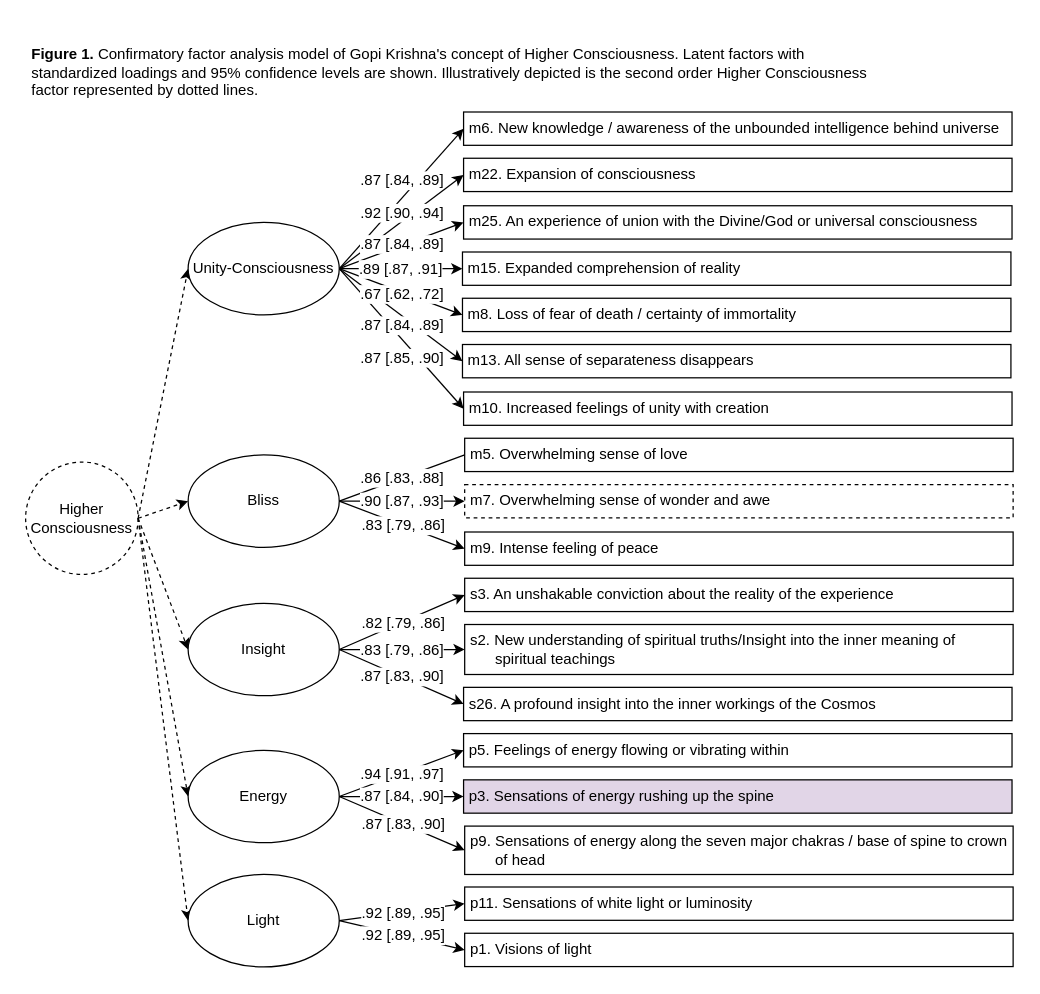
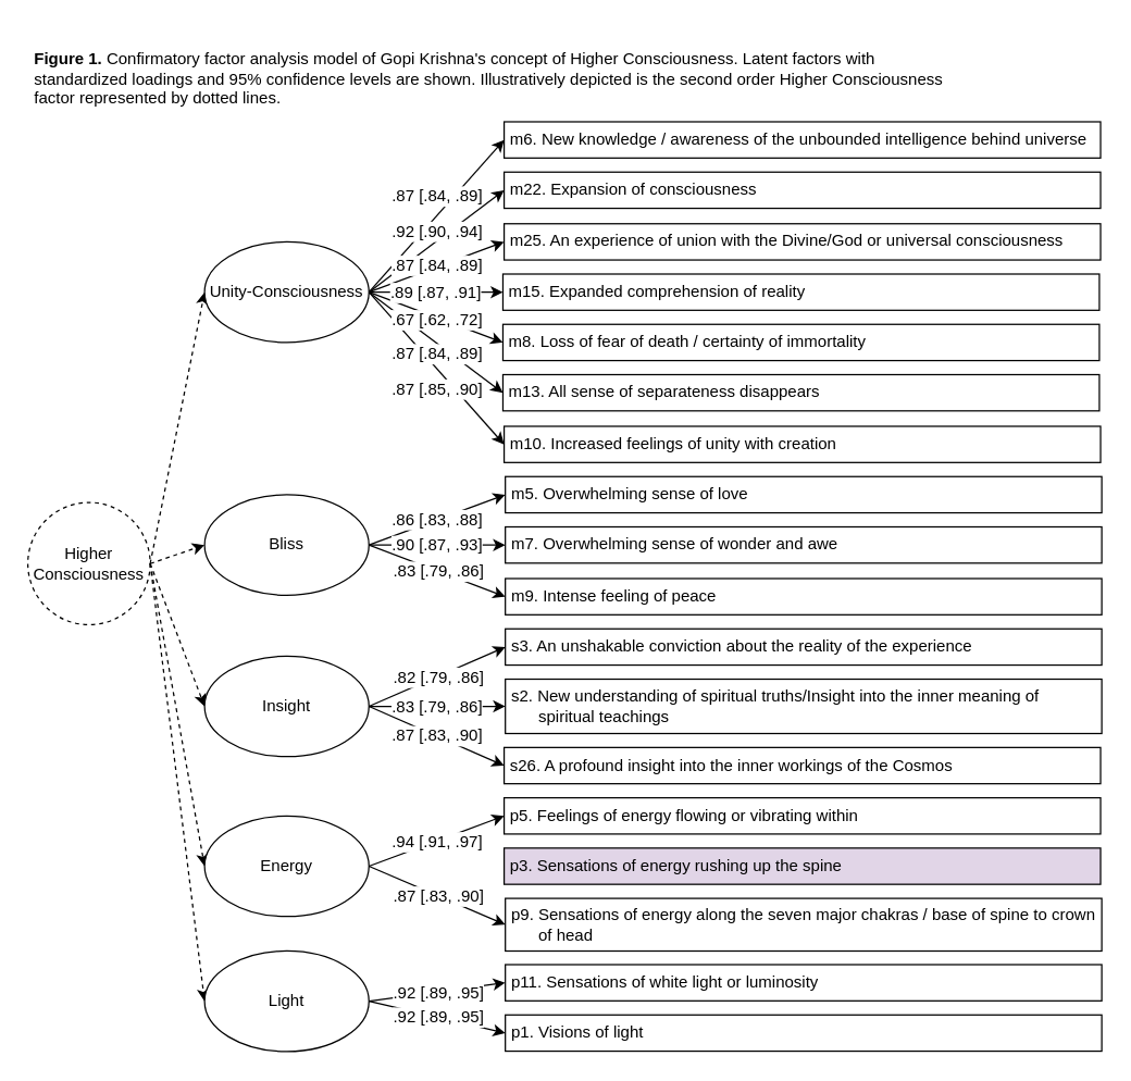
  <mxCell id="0" />
  <mxCell id="1" parent="0" />
  <mxCell id="2" value="&lt;br&gt;&lt;p&gt;&lt;b&gt;Figure 1.&lt;/b&gt; Confirmatory factor analysis model of Gopi Krishna's concept of Higher Consciousness. Latent factors with standardized loadings and 95% confidence levels are shown. Illustratively depicted is the second order Higher Consciousness factor represented by dotted lines.&lt;br&gt;&lt;/p&gt;" style="text;html=1;strokeColor=none;fillColor=none;spacing=5;spacingTop=-20;whiteSpace=wrap;overflow=hidden;rounded=0;" parent="1" vertex="1"><mxGeometry x="20" y="20" width="696" height="63" as="geometry" /></mxCell>
  <mxCell id="3" value="&lt;div style=&quot;font-size: 12px;&quot;&gt;Higher&lt;/div&gt;&lt;div style=&quot;font-size: 12px;&quot;&gt;Consciousness&lt;br style=&quot;font-size: 12px;&quot;&gt;&lt;/div&gt;" style="ellipse;whiteSpace=wrap;html=1;aspect=fixed;dashed=1;fontSize=12;" parent="1" vertex="1"><mxGeometry x="20" y="369" width="90" height="90" as="geometry" /></mxCell>
  <mxCell id="4" value="" style="endArrow=classic;html=1;rounded=0;exitX=1;exitY=0.5;exitDx=0;exitDy=0;entryX=0;entryY=0.5;entryDx=0;entryDy=0;dashed=1;fontSize=12;" parent="1" source="3" target="9" edge="1"><mxGeometry width="50" height="50" relative="1" as="geometry"><mxPoint x="91" y="105" as="sourcePoint" /><mxPoint x="-170" y="219" as="targetPoint" /></mxGeometry></mxCell>
  <mxCell id="5" value="" style="endArrow=classic;html=1;rounded=0;exitX=1;exitY=0.5;exitDx=0;exitDy=0;entryX=0;entryY=0.5;entryDx=0;entryDy=0;dashed=1;fontSize=12;" parent="1" source="3" target="10" edge="1"><mxGeometry width="50" height="50" relative="1" as="geometry"><mxPoint x="-100" y="294" as="sourcePoint" /><mxPoint x="-30" y="105" as="targetPoint" /></mxGeometry></mxCell>
  <mxCell id="6" value="" style="endArrow=classic;html=1;rounded=0;exitX=1;exitY=0.5;exitDx=0;exitDy=0;entryX=0;entryY=0.5;entryDx=0;entryDy=0;dashed=1;fontSize=12;" parent="1" source="3" target="11" edge="1"><mxGeometry width="50" height="50" relative="1" as="geometry"><mxPoint x="-100" y="294" as="sourcePoint" /><mxPoint x="-30" y="400" as="targetPoint" /></mxGeometry></mxCell>
  <mxCell id="7" value="" style="endArrow=classic;html=1;rounded=0;exitX=1;exitY=0.5;exitDx=0;exitDy=0;entryX=0;entryY=0.5;entryDx=0;entryDy=0;dashed=1;fontSize=12;" parent="1" source="3" target="12" edge="1"><mxGeometry width="50" height="50" relative="1" as="geometry"><mxPoint x="-90" y="304" as="sourcePoint" /><mxPoint x="-20" y="410" as="targetPoint" /></mxGeometry></mxCell>
  <mxCell id="8" value="" style="endArrow=classic;html=1;rounded=0;exitX=1;exitY=0.5;exitDx=0;exitDy=0;entryX=0;entryY=0.5;entryDx=0;entryDy=0;dashed=1;fontSize=12;" parent="1" source="3" target="19" edge="1"><mxGeometry width="50" height="50" relative="1" as="geometry"><mxPoint x="-120" y="343.03" as="sourcePoint" /><mxPoint x="-50" y="360.03" as="targetPoint" /></mxGeometry></mxCell>
  <mxCell id="9" value="Unity-Consciousness" style="ellipse;whiteSpace=wrap;html=1;fontSize=12;" parent="1" vertex="1"><mxGeometry x="150" y="177.378" width="120.898" height="73.905" as="geometry" /></mxCell>
  <mxCell id="10" value="&lt;div style=&quot;font-size: 12px;&quot;&gt;Bliss&lt;/div&gt;" style="ellipse;whiteSpace=wrap;html=1;fontSize=12;" parent="1" vertex="1"><mxGeometry x="150" y="363.376" width="120.898" height="73.905" as="geometry" /></mxCell>
  <mxCell id="11" value="&lt;div style=&quot;font-size: 12px;&quot;&gt;Energy&lt;/div&gt;" style="ellipse;whiteSpace=wrap;html=1;fontSize=12;" parent="1" vertex="1"><mxGeometry x="150" y="599.65" width="120.898" height="73.905" as="geometry" /></mxCell>
  <mxCell id="12" value="&lt;div style=&quot;font-size: 12px;&quot;&gt;Light&lt;/div&gt;" style="ellipse;whiteSpace=wrap;html=1;fontSize=12;" parent="1" vertex="1"><mxGeometry x="150" y="698.995" width="120.898" height="73.905" as="geometry" /></mxCell>
- <mxCell id="13" value="" style="endArrow=none;html=1;rounded=0;entryX=0;entryY=0.5;entryDx=0;entryDy=0;exitX=1;exitY=0.5;exitDx=0;exitDy=0;fontSize=12;" parent="1" source="10" target="57" edge="1"><mxGeometry width="50" height="50" relative="1" as="geometry"><mxPoint x="254.121" y="334.946" as="sourcePoint" /><mxPoint x="379.633" y="298.599" as="targetPoint" /></mxGeometry></mxCell>
+ <mxCell id="13" value="" style="endArrow=classic;html=1;rounded=0;entryX=0;entryY=0.5;entryDx=0;entryDy=0;exitX=1;exitY=0.5;exitDx=0;exitDy=0;fontSize=12;" parent="1" source="10" target="57" edge="1"><mxGeometry width="50" height="50" relative="1" as="geometry"><mxPoint x="254.121" y="334.946" as="sourcePoint" /><mxPoint x="379.633" y="298.599" as="targetPoint" /></mxGeometry></mxCell>
  <mxCell id="14" value=".86 [.83, .88]" style="edgeLabel;html=1;align=center;verticalAlign=middle;resizable=0;points=[];fontSize=12;" parent="13" vertex="1" connectable="0"><mxGeometry relative="1" as="geometry"><mxPoint as="offset" /></mxGeometry></mxCell>
  <mxCell id="15" value="" style="endArrow=classic;html=1;rounded=0;entryX=0;entryY=0.5;entryDx=0;entryDy=0;exitX=1;exitY=0.5;exitDx=0;exitDy=0;fontSize=12;" parent="1" source="10" target="58" edge="1"><mxGeometry width="50" height="50" relative="1" as="geometry"><mxPoint x="263.35" y="347.062" as="sourcePoint" /><mxPoint x="388.862" y="310.715" as="targetPoint" /></mxGeometry></mxCell>
  <mxCell id="16" value=".90 [.87, .93]" style="edgeLabel;html=1;align=center;verticalAlign=middle;resizable=0;points=[];fontSize=12;" parent="15" vertex="1" connectable="0"><mxGeometry relative="1" as="geometry"><mxPoint as="offset" /></mxGeometry></mxCell>
  <mxCell id="17" value="" style="endArrow=classic;html=1;rounded=0;entryX=0;entryY=0.5;entryDx=0;entryDy=0;exitX=1;exitY=0.5;exitDx=0;exitDy=0;fontSize=12;" parent="1" source="10" target="59" edge="1"><mxGeometry width="50" height="50" relative="1" as="geometry"><mxPoint x="254.121" y="443.986" as="sourcePoint" /><mxPoint x="379.633" y="407.639" as="targetPoint" /></mxGeometry></mxCell>
  <mxCell id="18" value=".83 [.79, .86]" style="edgeLabel;html=1;align=center;verticalAlign=middle;resizable=0;points=[];fontSize=12;" parent="17" vertex="1" connectable="0"><mxGeometry relative="1" as="geometry"><mxPoint as="offset" /></mxGeometry></mxCell>
  <mxCell id="19" value="Insight" style="ellipse;whiteSpace=wrap;html=1;fontSize=12;" parent="1" vertex="1"><mxGeometry x="150" y="482.046" width="120.898" height="73.905" as="geometry" /></mxCell>
  <mxCell id="20" value="" style="endArrow=classic;html=1;rounded=0;entryX=0;entryY=0.5;entryDx=0;entryDy=0;exitX=1;exitY=0.5;exitDx=0;exitDy=0;fontSize=12;" parent="1" source="19" target="60" edge="1"><mxGeometry width="50" height="50" relative="1" as="geometry"><mxPoint x="254.121" y="443.986" as="sourcePoint" /><mxPoint x="380.556" y="407.639" as="targetPoint" /></mxGeometry></mxCell>
  <mxCell id="21" value=".82 [.79, .86]" style="edgeLabel;html=1;align=center;verticalAlign=middle;resizable=0;points=[];fontSize=12;" parent="20" vertex="1" connectable="0"><mxGeometry relative="1" as="geometry"><mxPoint as="offset" /></mxGeometry></mxCell>
  <mxCell id="22" value="" style="endArrow=classic;html=1;rounded=0;entryX=0;entryY=0.5;entryDx=0;entryDy=0;exitX=1;exitY=0.5;exitDx=0;exitDy=0;fontSize=12;" parent="1" source="19" target="61" edge="1"><mxGeometry width="50" height="50" relative="1" as="geometry"><mxPoint x="263.35" y="456.102" as="sourcePoint" /><mxPoint x="389.785" y="419.755" as="targetPoint" /></mxGeometry></mxCell>
  <mxCell id="23" value=".83 [.79, .86]" style="edgeLabel;html=1;align=center;verticalAlign=middle;resizable=0;points=[];fontSize=12;" parent="22" vertex="1" connectable="0"><mxGeometry relative="1" as="geometry"><mxPoint as="offset" /></mxGeometry></mxCell>
  <mxCell id="24" value="" style="endArrow=classic;html=1;rounded=0;entryX=0;entryY=0.5;entryDx=0;entryDy=0;exitX=1;exitY=0.5;exitDx=0;exitDy=0;fontSize=12;" parent="1" source="11" target="62" edge="1"><mxGeometry width="50" height="50" relative="1" as="geometry"><mxPoint x="254.121" y="559.276" as="sourcePoint" /><mxPoint x="380.556" y="576.238" as="targetPoint" /></mxGeometry></mxCell>
  <mxCell id="25" value=".94 [.91, .97]" style="edgeLabel;html=1;align=center;verticalAlign=middle;resizable=0;points=[];fontSize=12;" parent="24" vertex="1" connectable="0"><mxGeometry relative="1" as="geometry"><mxPoint as="offset" /></mxGeometry></mxCell>
- <mxCell id="26" value="" style="endArrow=classic;html=1;rounded=0;entryX=0;entryY=0.5;entryDx=0;entryDy=0;exitX=1;exitY=0.5;exitDx=0;exitDy=0;fontSize=12;" parent="1" source="11" target="63" edge="1"><mxGeometry width="50" height="50" relative="1" as="geometry"><mxPoint x="263.35" y="571.391" as="sourcePoint" /><mxPoint x="389.785" y="588.353" as="targetPoint" /></mxGeometry></mxCell>
- <mxCell id="27" value=".87 [.84, .90]" style="edgeLabel;html=1;align=center;verticalAlign=middle;resizable=0;points=[];fontSize=12;" parent="26" vertex="1" connectable="0"><mxGeometry relative="1" as="geometry"><mxPoint as="offset" /></mxGeometry></mxCell>
  <mxCell id="28" value="" style="endArrow=classic;html=1;rounded=0;entryX=0;entryY=0.5;entryDx=0;entryDy=0;exitX=1;exitY=0.5;exitDx=0;exitDy=0;fontSize=12;" parent="1" source="11" target="64" edge="1"><mxGeometry width="50" height="50" relative="1" as="geometry"><mxPoint x="272.579" y="583.507" as="sourcePoint" /><mxPoint x="399.014" y="600.469" as="targetPoint" /></mxGeometry></mxCell>
  <mxCell id="29" value=".87 [.83, .90]" style="edgeLabel;html=1;align=center;verticalAlign=middle;resizable=0;points=[];fontSize=12;" parent="28" vertex="1" connectable="0"><mxGeometry relative="1" as="geometry"><mxPoint as="offset" /></mxGeometry></mxCell>
  <mxCell id="30" value="" style="endArrow=classic;html=1;rounded=0;entryX=0;entryY=0.5;entryDx=0;entryDy=0;exitX=1;exitY=0.5;exitDx=0;exitDy=0;fontSize=12;" parent="1" source="12" target="65" edge="1"><mxGeometry width="50" height="50" relative="1" as="geometry"><mxPoint x="254.121" y="647.719" as="sourcePoint" /><mxPoint x="379.633" y="682.855" as="targetPoint" /></mxGeometry></mxCell>
  <mxCell id="31" value=".92 [.89, .95]" style="edgeLabel;html=1;align=center;verticalAlign=middle;resizable=0;points=[];fontSize=12;" parent="30" vertex="1" connectable="0"><mxGeometry relative="1" as="geometry"><mxPoint as="offset" /></mxGeometry></mxCell>
  <mxCell id="32" value="" style="endArrow=classic;html=1;rounded=0;entryX=0;entryY=0.5;entryDx=0;entryDy=0;exitX=1;exitY=0.5;exitDx=0;exitDy=0;fontSize=12;" parent="1" source="12" target="66" edge="1"><mxGeometry width="50" height="50" relative="1" as="geometry"><mxPoint x="263.35" y="659.835" as="sourcePoint" /><mxPoint x="388.862" y="694.97" as="targetPoint" /></mxGeometry></mxCell>
  <mxCell id="33" value=".92 [.89, .95]" style="edgeLabel;html=1;align=center;verticalAlign=middle;resizable=0;points=[];fontSize=12;" parent="32" vertex="1" connectable="0"><mxGeometry relative="1" as="geometry"><mxPoint as="offset" /></mxGeometry></mxCell>
  <mxCell id="34" value="" style="endArrow=classic;html=1;rounded=0;exitX=1;exitY=0.5;exitDx=0;exitDy=0;entryX=0;entryY=0.5;entryDx=0;entryDy=0;fontSize=12;" parent="1" source="9" target="50" edge="1"><mxGeometry width="50" height="50" relative="1" as="geometry"><mxPoint x="362.099" y="382.197" as="sourcePoint" /><mxPoint x="408.243" y="321.619" as="targetPoint" /></mxGeometry></mxCell>
  <mxCell id="35" value=".87 [.84, .89]" style="edgeLabel;html=1;align=center;verticalAlign=middle;resizable=0;points=[];spacingBottom=30;fontSize=12;" parent="34" vertex="1" connectable="0"><mxGeometry relative="1" as="geometry"><mxPoint as="offset" /></mxGeometry></mxCell>
  <mxCell id="36" value="" style="endArrow=classic;html=1;rounded=0;entryX=0;entryY=0.5;entryDx=0;entryDy=0;exitX=1;exitY=0.5;exitDx=0;exitDy=0;fontSize=12;" parent="1" source="9" target="56" edge="1"><mxGeometry width="50" height="50" relative="1" as="geometry"><mxPoint x="254.121" y="321.619" as="sourcePoint" /><mxPoint x="398.091" y="286.484" as="targetPoint" /></mxGeometry></mxCell>
  <mxCell id="37" value=".87 [.85, .90]" style="edgeLabel;html=1;align=center;verticalAlign=middle;resizable=0;points=[];labelBorderColor=none;spacingTop=30;fontSize=12;" parent="36" vertex="1" connectable="0"><mxGeometry relative="1" as="geometry"><mxPoint as="offset" /></mxGeometry></mxCell>
  <mxCell id="38" value="" style="endArrow=classic;html=1;rounded=0;entryX=0;entryY=0.5;entryDx=0;entryDy=0;exitX=1;exitY=0.5;exitDx=0;exitDy=0;fontSize=12;" parent="1" source="9" target="55" edge="1"><mxGeometry width="50" height="50" relative="1" as="geometry"><mxPoint x="254.121" y="321.013" as="sourcePoint" /><mxPoint x="388.862" y="274.368" as="targetPoint" /></mxGeometry></mxCell>
  <mxCell id="39" value=".87 [.84, .89]" style="edgeLabel;html=1;align=center;verticalAlign=middle;resizable=0;points=[];spacingTop=16;fontSize=12;" parent="38" vertex="1" connectable="0"><mxGeometry relative="1" as="geometry"><mxPoint as="offset" /></mxGeometry></mxCell>
  <mxCell id="40" value="" style="endArrow=classic;html=1;rounded=0;exitX=1;exitY=0.5;exitDx=0;exitDy=0;entryX=0;entryY=0.5;entryDx=0;entryDy=0;fontSize=12;" parent="1" source="9" target="51" edge="1"><mxGeometry width="50" height="50" relative="1" as="geometry"><mxPoint x="362.099" y="382.197" as="sourcePoint" /><mxPoint x="408.243" y="321.619" as="targetPoint" /></mxGeometry></mxCell>
  <mxCell id="41" value=".92 [.90, .94]" style="edgeLabel;html=1;align=center;verticalAlign=middle;resizable=0;points=[];spacingBottom=16;fontSize=12;" parent="40" vertex="1" connectable="0"><mxGeometry relative="1" as="geometry"><mxPoint as="offset" /></mxGeometry></mxCell>
  <mxCell id="42" value="" style="endArrow=classic;html=1;rounded=0;exitX=1;exitY=0.5;exitDx=0;exitDy=0;entryX=0;entryY=0.5;entryDx=0;entryDy=0;fontSize=12;" parent="1" source="9" target="52" edge="1"><mxGeometry width="50" height="50" relative="1" as="geometry"><mxPoint x="269.81" y="345.85" as="sourcePoint" /><mxPoint x="315.954" y="285.272" as="targetPoint" /></mxGeometry></mxCell>
  <mxCell id="43" value=".87 [.84, .89]" style="edgeLabel;html=1;align=center;verticalAlign=middle;resizable=0;points=[];spacingBottom=3;fontSize=12;" parent="42" vertex="1" connectable="0"><mxGeometry relative="1" as="geometry"><mxPoint as="offset" /></mxGeometry></mxCell>
  <mxCell id="44" value="" style="endArrow=classic;html=1;rounded=0;entryX=0;entryY=0.5;entryDx=0;entryDy=0;exitX=1;exitY=0.5;exitDx=0;exitDy=0;fontSize=12;" parent="1" source="9" target="54" edge="1"><mxGeometry width="50" height="50" relative="1" as="geometry"><mxPoint x="254.121" y="321.013" as="sourcePoint" /><mxPoint x="379.633" y="262.253" as="targetPoint" /></mxGeometry></mxCell>
  <mxCell id="45" value=".67 [.62, .72]" style="edgeLabel;html=1;align=center;verticalAlign=middle;resizable=0;points=[];spacingTop=3;fontSize=12;" parent="44" vertex="1" connectable="0"><mxGeometry relative="1" as="geometry"><mxPoint as="offset" /></mxGeometry></mxCell>
  <mxCell id="46" value="" style="endArrow=classic;html=1;rounded=0;entryX=0;entryY=0.5;entryDx=0;entryDy=0;exitX=1;exitY=0.5;exitDx=0;exitDy=0;fontSize=12;" parent="1" source="9" target="53" edge="1"><mxGeometry width="50" height="50" relative="1" as="geometry"><mxPoint x="242.124" y="212.579" as="sourcePoint" /><mxPoint x="388.862" y="201.675" as="targetPoint" /></mxGeometry></mxCell>
  <mxCell id="47" value=".89 [.87, .91]" style="edgeLabel;html=1;align=center;verticalAlign=middle;resizable=0;points=[];spacingTop=0;fontSize=12;" parent="46" vertex="1" connectable="0"><mxGeometry relative="1" as="geometry"><mxPoint as="offset" /></mxGeometry></mxCell>
  <mxCell id="48" value="" style="endArrow=classic;html=1;rounded=0;entryX=0;entryY=0.5;entryDx=0;entryDy=0;exitX=1;exitY=0.5;exitDx=0;exitDy=0;fontSize=12;" parent="1" source="19" target="67" edge="1"><mxGeometry width="50" height="50" relative="1" as="geometry"><mxPoint x="281" y="530" as="sourcePoint" /><mxPoint x="381" y="550" as="targetPoint" /></mxGeometry></mxCell>
  <mxCell id="49" value=".87 [.83, .90]" style="edgeLabel;html=1;align=center;verticalAlign=middle;resizable=0;points=[];fontSize=12;" parent="48" vertex="1" connectable="0"><mxGeometry relative="1" as="geometry"><mxPoint as="offset" /></mxGeometry></mxCell>
  <mxCell id="50" value="m6. New knowledge / awareness of the unbounded intelligence behind universe" style="rounded=0;whiteSpace=wrap;html=1;align=left;spacingLeft=3;fontSize=12;" parent="1" vertex="1"><mxGeometry x="370.36" y="89" width="438.757" height="26.654" as="geometry" /></mxCell>
  <mxCell id="51" value="&lt;div style=&quot;font-size: 12px;&quot;&gt;m22. Expansion of consciousness&lt;/div&gt;" style="rounded=0;whiteSpace=wrap;html=1;align=left;spacingLeft=3;fontSize=12;" parent="1" vertex="1"><mxGeometry x="370.36" y="126" width="438.757" height="26.654" as="geometry" /></mxCell>
  <mxCell id="52" value="m25. An experience of union with the Divine/God or universal consciousness" style="rounded=0;whiteSpace=wrap;html=1;align=left;spacingLeft=3;fontSize=12;" parent="1" vertex="1"><mxGeometry x="370.36" y="164.001" width="438.757" height="26.654" as="geometry" /></mxCell>
  <mxCell id="53" value="m15. Expanded comprehension of reality" style="rounded=0;whiteSpace=wrap;html=1;align=left;spacingLeft=3;fontSize=12;" parent="1" vertex="1"><mxGeometry x="369.48" y="201.001" width="438.757" height="26.654" as="geometry" /></mxCell>
  <mxCell id="54" value="m8. Loss of fear of death / certainty of immortality" style="rounded=0;whiteSpace=wrap;html=1;align=left;spacingLeft=3;fontSize=12;" parent="1" vertex="1"><mxGeometry x="369.48" y="238.001" width="438.757" height="26.654" as="geometry" /></mxCell>
  <mxCell id="55" value="m13. All sense of separateness disappears" style="rounded=0;whiteSpace=wrap;html=1;align=left;spacingLeft=3;fontSize=12;" parent="1" vertex="1"><mxGeometry x="369.48" y="275.001" width="438.757" height="26.654" as="geometry" /></mxCell>
  <mxCell id="56" value="m10. Increased feelings of unity with creation" style="rounded=0;whiteSpace=wrap;html=1;align=left;spacingLeft=3;fontSize=12;" parent="1" vertex="1"><mxGeometry x="370.363" y="313.002" width="438.757" height="26.654" as="geometry" /></mxCell>
  <mxCell id="57" value="m5. Overwhelming sense of love" style="rounded=0;whiteSpace=wrap;html=1;align=left;spacingLeft=3;fontSize=12;" parent="1" vertex="1"><mxGeometry x="371.243" y="350.002" width="438.757" height="26.654" as="geometry" /></mxCell>
- <mxCell id="58" value="m7. Overwhelming sense of wonder and awe" style="rounded=0;whiteSpace=wrap;html=1;align=left;spacingLeft=3;fontSize=12;dashed=1;" parent="1" vertex="1"><mxGeometry x="371.243" y="387.002" width="438.757" height="26.654" as="geometry" /></mxCell>
+ <mxCell id="58" value="m7. Overwhelming sense of wonder and awe" style="rounded=0;whiteSpace=wrap;html=1;align=left;spacingLeft=3;fontSize=12;" parent="1" vertex="1"><mxGeometry x="371.243" y="387.002" width="438.757" height="26.654" as="geometry" /></mxCell>
  <mxCell id="59" value="m9. Intense feeling of peace" style="rounded=0;whiteSpace=wrap;html=1;align=left;spacingLeft=3;fontSize=12;" parent="1" vertex="1"><mxGeometry x="371.243" y="425.002" width="438.757" height="26.654" as="geometry" /></mxCell>
  <mxCell id="60" value="s3. An unshakable conviction about the reality of the experience" style="rounded=0;whiteSpace=wrap;html=1;align=left;spacingLeft=3;fontSize=12;" parent="1" vertex="1"><mxGeometry x="371.243" y="462.003" width="438.757" height="26.654" as="geometry" /></mxCell>
  <mxCell id="61" value="&lt;div&gt;s2. New understanding of spiritual truths/Insight into the inner meaning of&lt;/div&gt;&lt;div&gt;&amp;nbsp;&amp;nbsp;&amp;nbsp;&amp;nbsp;&amp;nbsp; spiritual teachings&lt;/div&gt;" style="rounded=0;whiteSpace=wrap;html=1;align=left;spacingLeft=3;fontSize=12;" parent="1" vertex="1"><mxGeometry x="371.245" y="499.003" width="438.755" height="40.0" as="geometry" /></mxCell>
  <mxCell id="62" value="p5. Feelings of energy flowing or vibrating within" style="rounded=0;whiteSpace=wrap;html=1;align=left;spacingLeft=3;fontSize=12;" parent="1" vertex="1"><mxGeometry x="370.36" y="586.283" width="438.757" height="26.654" as="geometry" /></mxCell>
  <mxCell id="63" value="p3. Sensations of energy rushing up the spine" style="rounded=0;whiteSpace=wrap;html=1;align=left;spacingLeft=3;fontSize=12;fillColor=#e1d5e7;" parent="1" vertex="1"><mxGeometry x="370.36" y="623.284" width="438.757" height="26.654" as="geometry" /></mxCell>
  <mxCell id="64" value="&lt;div&gt;p9. Sensations of energy along the seven major chakras / base of spine to crown&amp;nbsp;&lt;/div&gt;&lt;div&gt;&amp;nbsp;&amp;nbsp;&amp;nbsp;&amp;nbsp;&amp;nbsp; of head&lt;/div&gt;" style="rounded=0;whiteSpace=wrap;html=1;align=left;spacingLeft=3;fontSize=12;" parent="1" vertex="1"><mxGeometry x="371.245" y="660.284" width="438.755" height="38.72" as="geometry" /></mxCell>
  <mxCell id="65" value="p11. Sensations of white light or luminosity" style="rounded=0;whiteSpace=wrap;html=1;align=left;spacingLeft=3;fontSize=12;" parent="1" vertex="1"><mxGeometry x="371.243" y="709.004" width="438.757" height="26.654" as="geometry" /></mxCell>
  <mxCell id="66" value="p1. Visions of light" style="rounded=0;whiteSpace=wrap;html=1;align=left;spacingLeft=3;fontSize=12;" parent="1" vertex="1"><mxGeometry x="371.243" y="746.006" width="438.757" height="26.654" as="geometry" /></mxCell>
  <mxCell id="67" value="s26. A profound insight into the inner workings of the Cosmos" style="rounded=0;whiteSpace=wrap;html=1;align=left;spacingLeft=3;fontSize=12;" parent="1" vertex="1"><mxGeometry x="370.36" y="549.283" width="438.757" height="26.654" as="geometry" /></mxCell>
